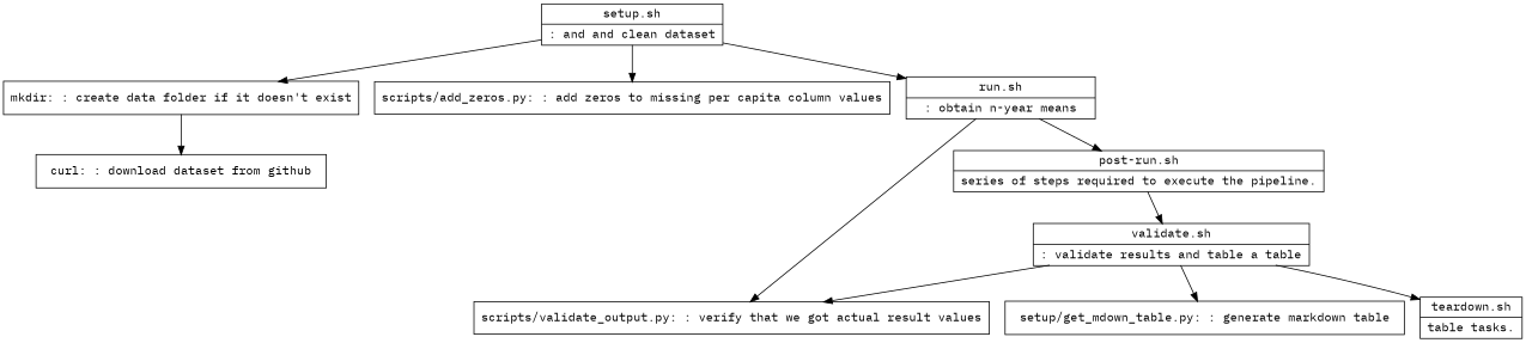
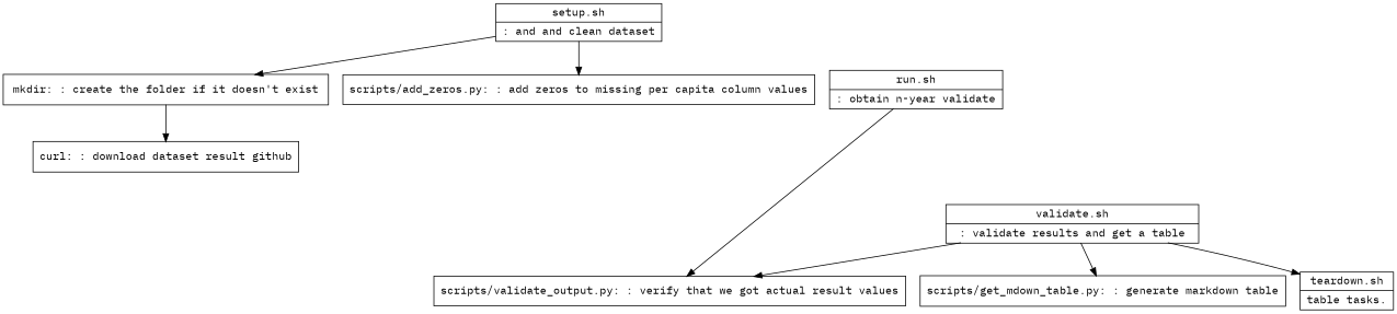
  digraph {
    fontname="IBM Plex Mono"
    node [fontname="IBM Plex Mono" shape=record]
    edge [fontname="IBM Plex Mono"]
    n1 [label="{setup.sh| : and and clean dataset}"]
-   n2 [label="mkdir: : create data folder if it doesn't exist"]
+   n2 [label="mkdir: : create the folder if it doesn't exist"]
    n3 [label="scripts/add_zeros.py: : add zeros to missing per capita column values"]
-   n4 [label="{run.sh| : obtain n-year means}"]
-   n5 [label="curl: : download dataset from github"]
+   n4 [label="{run.sh| : obtain n-year validate}"]
+   n5 [label="curl: : download dataset result github"]
    n6 [label="scripts/validate_output.py: : verify that we got actual result values"]
-   n7 [label="{post-run.sh|series of steps required to execute the pipeline.}"]
-   n8 [label="{validate.sh| : validate results and table a table}"]
-   n9 [label="setup/get_mdown_table.py: : generate markdown table"]
+   n8 [label="{validate.sh| : validate results and get a table}"]
+   n9 [label="scripts/get_mdown_table.py: : generate markdown table"]
    n10 [label="{teardown.sh|table tasks.}"]
    n1 -> n2
    n1 -> n3
-   n1 -> n4
    n2 -> n5
    n4 -> n6
-   n4 -> n7
-   n7 -> n8
    n8 -> n6
    n8 -> n9
    n8 -> n10
  }
